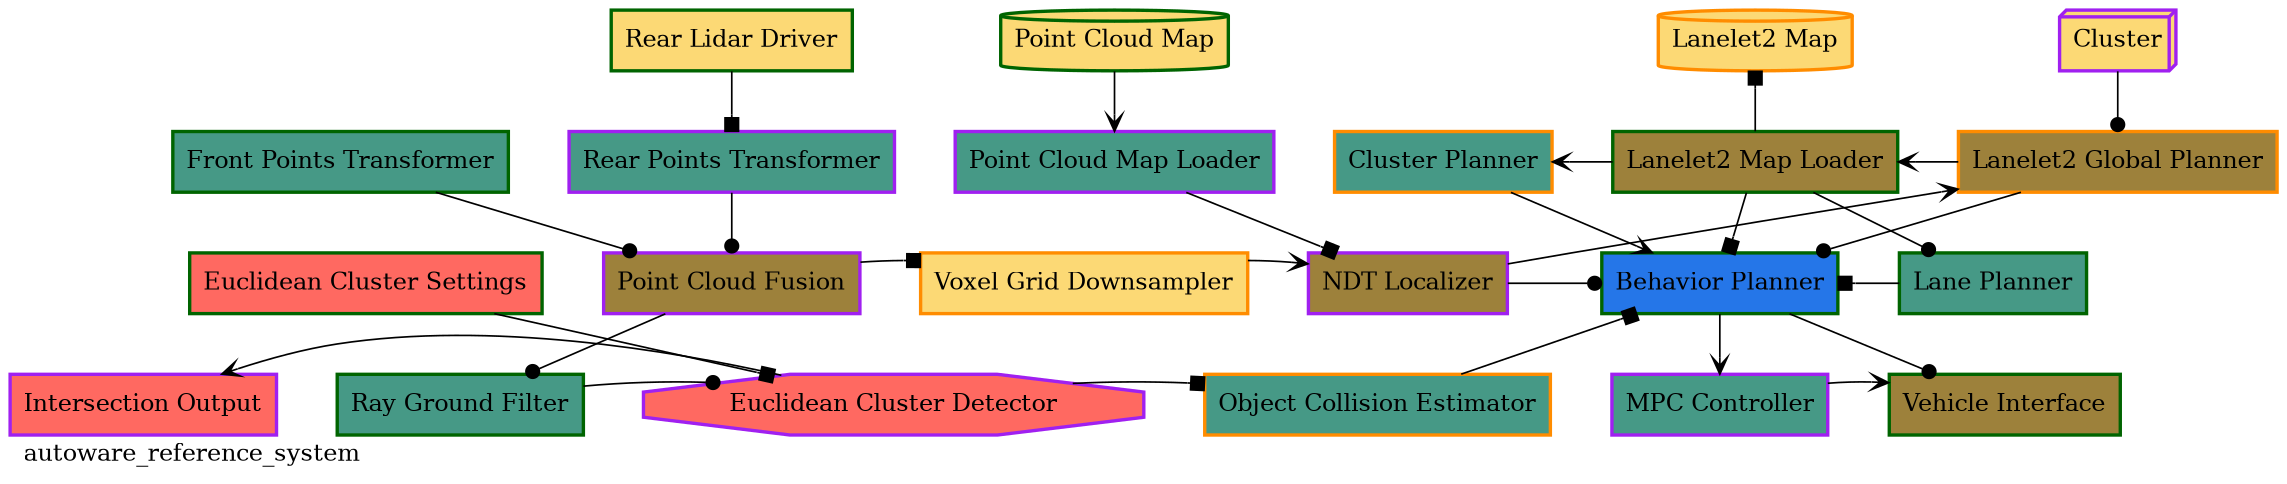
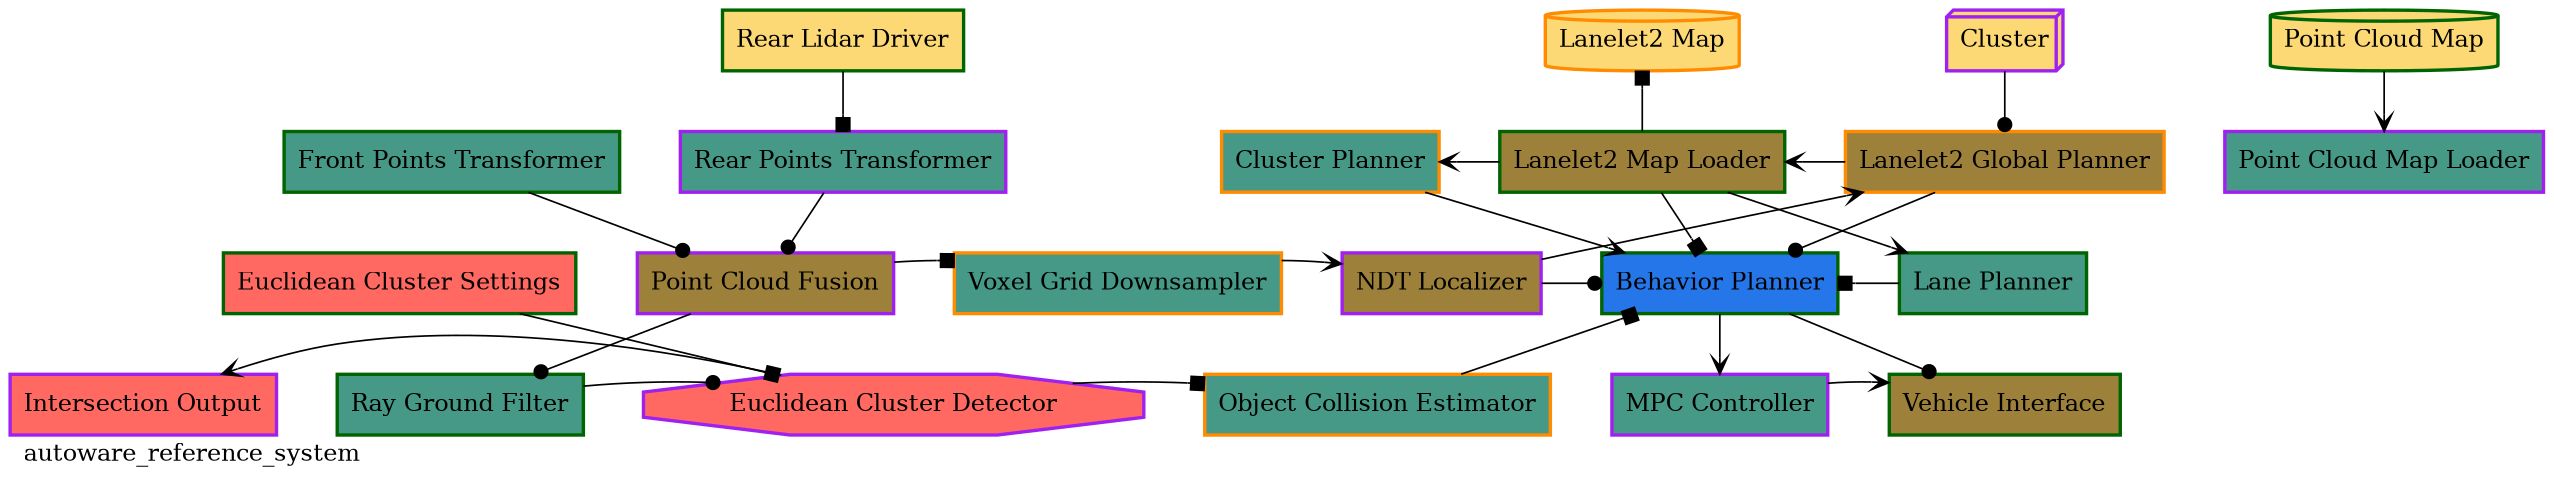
  digraph {
    label=autoware_reference_system
    labeljust=l
    labelloc=b
    nodesep=0.5
    node [color=darkgreen fillcolor="#469986" ordering=in penwidth=2 shape=box style=filled]
    edge [weight=8]
    "Rear Lidar Driver" [fillcolor="#FCD975"]
    "Point Cloud Map" [fillcolor="#FCD975" shape=cylinder]
    n3 [color=purple fillcolor="#FCD975" label=Cluster shape=box3d]
    "Lanelet2 Map" [color=darkorange fillcolor="#FCD975" shape=cylinder]
    "Front Points Transformer"
    "Rear Points Transformer" [color=purple]
    "Point Cloud Map Loader" [color=purple]
    n8 [color=darkorange label="Cluster Planner"]
    "Lanelet2 Map Loader" [fillcolor="#9D813B"]
    "Lanelet2 Global Planner" [color=darkorange fillcolor="#9D813B"]
-   "Voxel Grid Downsampler" [color=darkorange fillcolor="#FCD975"]
+   "Voxel Grid Downsampler" [color=darkorange]
    "Lane Planner"
    "Euclidean Cluster Settings" [fillcolor="#FF6961"]
    "Point Cloud Fusion" [color=purple fillcolor="#9D813B"]
    "NDT Localizer" [color=purple fillcolor="#9D813B"]
    "Behavior Planner" [fillcolor="#2576E8"]
    "Ray Ground Filter"
    "Euclidean Cluster Detector" [color=purple fillcolor="#FF6961" shape=octagon]
    "Object Collision Estimator" [color=darkorange]
    "MPC Controller" [color=purple]
    "Vehicle Interface" [fillcolor="#9D813B"]
    "Intersection Output" [color=purple fillcolor="#FF6961"]
    subgraph sub_1 {
      rank=same
      "Rear Lidar Driver"
      "Point Cloud Map"
      n3
      "Lanelet2 Map"
    }
    subgraph sub_2 {
      rank=same
      "Front Points Transformer"
      "Rear Points Transformer"
      "Point Cloud Map Loader"
      n8
      "Lanelet2 Map Loader"
      "Lanelet2 Global Planner"
    }
    subgraph sub_3 {
      rank=same
      "Voxel Grid Downsampler"
      "Lane Planner"
      "Euclidean Cluster Settings"
      "Point Cloud Fusion"
      "NDT Localizer"
      "Behavior Planner"
    }
    subgraph sub_4 {
      rank=same
      rankdir=LR
      "Voxel Grid Downsampler"
      "Euclidean Cluster Settings"
      "Point Cloud Fusion"
      "NDT Localizer"
    }
    subgraph sub_5 {
      rank=same
      rankdir=LR
      "Ray Ground Filter"
      "Euclidean Cluster Detector"
      "Object Collision Estimator"
      "MPC Controller"
      "Vehicle Interface"
      "Intersection Output"
    }
    subgraph sub_6 {
      rank=same
      "Ray Ground Filter"
      "Euclidean Cluster Detector"
      "Object Collision Estimator"
      "MPC Controller"
      "Vehicle Interface"
      "Intersection Output"
    }
    subgraph sub_7 {
      rank=same
      rankdir=LR
      "Ray Ground Filter"
      "Euclidean Cluster Detector"
      "Object Collision Estimator"
      "MPC Controller"
      "Vehicle Interface"
      "Intersection Output"
    }
    "Rear Lidar Driver" -> "Rear Points Transformer" [arrowhead=box]
    "Point Cloud Map" -> "Point Cloud Map Loader" [arrowhead=vee]
    n3 -> "Lanelet2 Global Planner" [arrowhead=dot]
    "Front Points Transformer" -> "Point Cloud Fusion" [arrowhead=dot]
    "Rear Points Transformer" -> "Point Cloud Fusion" [arrowhead=dot]
-   "Point Cloud Map Loader" -> "NDT Localizer" [arrowhead=box]
    n8 -> "Behavior Planner" [arrowhead=vee]
    "Lanelet2 Map Loader" -> "Lanelet2 Map" [arrowhead=box]
    "Lanelet2 Map Loader" -> n8 [arrowhead=vee]
-   "Lanelet2 Map Loader" -> "Lane Planner" [arrowhead=dot constraint=false]
+   "Lanelet2 Map Loader" -> "Lane Planner" [arrowhead=vee constraint=false]
    "Lanelet2 Map Loader" -> "Behavior Planner" [arrowhead=box]
    "Lanelet2 Global Planner" -> "Lanelet2 Map Loader" [arrowhead=vee]
    "Lanelet2 Global Planner" -> "Behavior Planner" [arrowhead=dot]
    "Voxel Grid Downsampler" -> "NDT Localizer" [style=invis]
    "Voxel Grid Downsampler" -> "NDT Localizer" [arrowhead=vee]
    "Lane Planner" -> "Behavior Planner" [arrowhead=box constraint=false]
    "Euclidean Cluster Settings" -> "Point Cloud Fusion" [style=invis]
    "Euclidean Cluster Settings" -> "Euclidean Cluster Detector" [arrowhead=box]
    "Point Cloud Fusion" -> "Voxel Grid Downsampler" [style=invis]
    "Point Cloud Fusion" -> "Voxel Grid Downsampler" [arrowhead=box]
    "Point Cloud Fusion" -> "Ray Ground Filter" [arrowhead=dot]
    "NDT Localizer" -> "Lanelet2 Global Planner" [arrowhead=vee]
    "NDT Localizer" -> "Behavior Planner" [arrowhead=dot]
    "Behavior Planner" -> "MPC Controller" [arrowhead=vee]
    "Behavior Planner" -> "Vehicle Interface" [arrowhead=dot]
    "Ray Ground Filter" -> "Euclidean Cluster Detector" [style=invis]
    "Ray Ground Filter" -> "Euclidean Cluster Detector" [style=invis]
    "Ray Ground Filter" -> "Euclidean Cluster Detector" [arrowhead=dot]
    "Euclidean Cluster Detector" -> "Object Collision Estimator" [style=invis]
    "Euclidean Cluster Detector" -> "Object Collision Estimator" [style=invis]
    "Euclidean Cluster Detector" -> "Object Collision Estimator" [arrowhead=box]
    "Euclidean Cluster Detector" -> "Intersection Output" [arrowhead=vee constraint=false]
    "Object Collision Estimator" -> "Behavior Planner" [arrowhead=box]
    "Object Collision Estimator" -> "MPC Controller" [style=invis]
    "Object Collision Estimator" -> "MPC Controller" [style=invis]
    "MPC Controller" -> "Vehicle Interface" [style=invis]
    "MPC Controller" -> "Vehicle Interface" [style=invis]
    "MPC Controller" -> "Vehicle Interface" [arrowhead=vee]
    "Intersection Output" -> "Ray Ground Filter" [style=invis]
    "Intersection Output" -> "Ray Ground Filter" [style=invis]
  }
